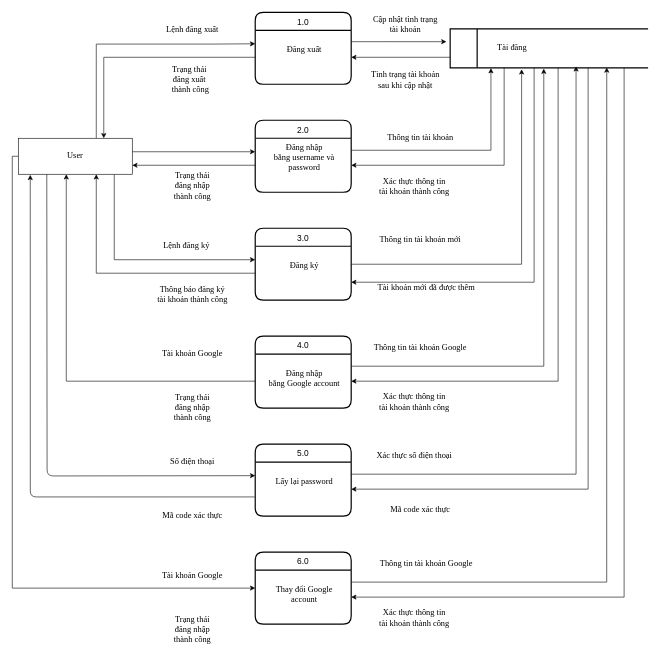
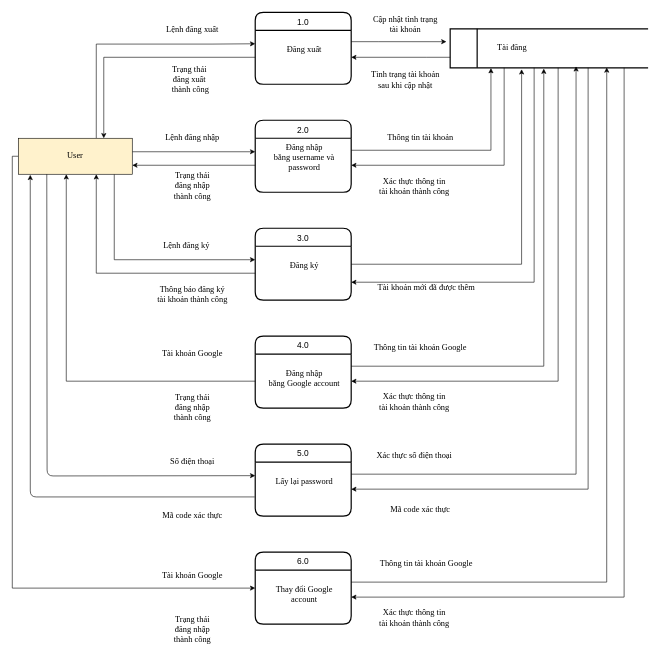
  <mxCell id="0" />
  <mxCell id="1" parent="0" />
  <mxCell id="2" style="edgeStyle=orthogonalEdgeStyle;rounded=0;orthogonalLoop=1;jettySize=auto;html=1;entryX=0;entryY=0.25;entryDx=0;entryDy=0;fontFamily=Verdana;fontSize=14;" parent="1" source="6" target="8" edge="1"><mxGeometry relative="1" as="geometry"><Array as="points"><mxPoint x="160" y="73" /><mxPoint x="353" y="73" /></Array></mxGeometry></mxCell>
  <mxCell id="3" style="edgeStyle=orthogonalEdgeStyle;rounded=0;orthogonalLoop=1;jettySize=auto;html=1;entryX=0;entryY=0.25;entryDx=0;entryDy=0;fontFamily=Verdana;fontSize=14;" parent="1" source="6" target="24" edge="1"><mxGeometry relative="1" as="geometry"><Array as="points"><mxPoint x="323" y="253" /></Array></mxGeometry></mxCell>
  <mxCell id="4" style="edgeStyle=orthogonalEdgeStyle;rounded=0;orthogonalLoop=1;jettySize=auto;html=1;entryX=0;entryY=0.25;entryDx=0;entryDy=0;fontFamily=Verdana;fontSize=14;" parent="1" source="6" target="31" edge="1"><mxGeometry relative="1" as="geometry"><Array as="points"><mxPoint x="190" y="433" /></Array></mxGeometry></mxCell>
  <mxCell id="5" style="edgeStyle=orthogonalEdgeStyle;rounded=0;orthogonalLoop=1;jettySize=auto;html=1;entryX=0;entryY=0.5;entryDx=0;entryDy=0;" edge="1" parent="1" source="6" target="40"><mxGeometry relative="1" as="geometry"><Array as="points"><mxPoint x="20" y="260" /><mxPoint x="20" y="980" /></Array></mxGeometry></mxCell>
- <mxCell id="6" value="&lt;font style=&quot;font-size: 14px&quot; face=&quot;Verdana&quot;&gt;User&lt;/font&gt;" style="rounded=0;whiteSpace=wrap;html=1;" parent="1" vertex="1"><mxGeometry x="30" y="230" width="190" height="60" as="geometry" /></mxCell>
+ <mxCell id="6" value="&lt;font style=&quot;font-size: 14px&quot; face=&quot;Verdana&quot;&gt;User&lt;/font&gt;" style="rounded=0;whiteSpace=wrap;html=1;fillColor=#fff2cc;" parent="1" vertex="1"><mxGeometry x="30" y="230" width="190" height="60" as="geometry" /></mxCell>
  <mxCell id="7" value="1.0" style="swimlane;childLayout=stackLayout;horizontal=1;startSize=30;horizontalStack=0;rounded=1;fontSize=14;fontStyle=0;strokeWidth=2;resizeParent=0;resizeLast=1;shadow=0;dashed=0;align=center;" parent="1" vertex="1"><mxGeometry x="425" y="20" width="160" height="120" as="geometry" /></mxCell>
  <mxCell id="8" value="&#10;Đăng xuất" style="align=center;strokeColor=none;fillColor=none;spacingLeft=4;fontSize=14;verticalAlign=top;resizable=0;rotatable=0;part=1;fontFamily=Verdana;" parent="7" vertex="1"><mxGeometry y="30" width="160" height="90" as="geometry" /></mxCell>
  <mxCell id="9" value="Lệnh đăng xuất" style="text;html=1;align=center;verticalAlign=middle;resizable=0;points=[];autosize=1;fontSize=14;fontFamily=Verdana;" parent="1" vertex="1"><mxGeometry x="260" y="40" width="120" height="20" as="geometry" /></mxCell>
  <mxCell id="10" style="edgeStyle=orthogonalEdgeStyle;rounded=0;orthogonalLoop=1;jettySize=auto;html=1;entryX=0.75;entryY=0;entryDx=0;entryDy=0;fontFamily=Verdana;fontSize=14;" parent="1" source="8" target="6" edge="1"><mxGeometry relative="1" as="geometry" /></mxCell>
  <mxCell id="11" value="&lt;div&gt;Trạng thái&lt;/div&gt;&lt;div&gt;đăng xuất&lt;br&gt;&lt;/div&gt;&amp;nbsp;thành công" style="text;html=1;align=center;verticalAlign=middle;resizable=0;points=[];autosize=1;fontSize=14;fontFamily=Verdana;" parent="1" vertex="1"><mxGeometry x="265" y="102.5" width="100" height="60" as="geometry" /></mxCell>
  <mxCell id="12" value="" style="line;strokeWidth=2;direction=south;html=1;fontFamily=Verdana;fontSize=14;align=center;" parent="1" vertex="1"><mxGeometry x="790" y="47.5" width="10" height="65" as="geometry" /></mxCell>
  <mxCell id="13" style="edgeStyle=orthogonalEdgeStyle;rounded=0;orthogonalLoop=1;jettySize=auto;html=1;entryX=1;entryY=0.5;entryDx=0;entryDy=0;fontFamily=Verdana;fontSize=14;" parent="1" source="19" target="8" edge="1"><mxGeometry relative="1" as="geometry"><Array as="points"><mxPoint x="710" y="95" /><mxPoint x="710" y="95" /></Array></mxGeometry></mxCell>
  <mxCell id="14" style="edgeStyle=orthogonalEdgeStyle;rounded=0;orthogonalLoop=1;jettySize=auto;html=1;entryX=1;entryY=0.5;entryDx=0;entryDy=0;fontFamily=Verdana;fontSize=14;" parent="1" source="19" target="24" edge="1"><mxGeometry relative="1" as="geometry"><Array as="points"><mxPoint x="840" y="275" /></Array></mxGeometry></mxCell>
  <mxCell id="15" style="edgeStyle=orthogonalEdgeStyle;rounded=0;orthogonalLoop=1;jettySize=auto;html=1;entryX=1;entryY=0.75;entryDx=0;entryDy=0;" parent="1" source="19" target="30" edge="1"><mxGeometry relative="1" as="geometry"><Array as="points"><mxPoint x="890" y="470" /></Array></mxGeometry></mxCell>
  <mxCell id="16" style="edgeStyle=orthogonalEdgeStyle;rounded=0;orthogonalLoop=1;jettySize=auto;html=1;entryX=1;entryY=0.5;entryDx=0;entryDy=0;" edge="1" parent="1" source="19" target="37"><mxGeometry relative="1" as="geometry"><Array as="points"><mxPoint x="930" y="635" /></Array></mxGeometry></mxCell>
  <mxCell id="17" style="edgeStyle=orthogonalEdgeStyle;rounded=0;orthogonalLoop=1;jettySize=auto;html=1;entryX=1;entryY=0.5;entryDx=0;entryDy=0;" edge="1" parent="1" source="19" target="39"><mxGeometry relative="1" as="geometry"><Array as="points"><mxPoint x="980" y="815" /></Array></mxGeometry></mxCell>
  <mxCell id="18" style="edgeStyle=orthogonalEdgeStyle;rounded=0;orthogonalLoop=1;jettySize=auto;html=1;entryX=1;entryY=0.5;entryDx=0;entryDy=0;" edge="1" parent="1" source="19" target="41"><mxGeometry relative="1" as="geometry"><Array as="points"><mxPoint x="1040" y="995" /></Array></mxGeometry></mxCell>
  <mxCell id="19" value="&amp;nbsp;&amp;nbsp;&amp;nbsp;&amp;nbsp;&amp;nbsp;&amp;nbsp;&amp;nbsp;&amp;nbsp;&amp;nbsp;&amp;nbsp;&amp;nbsp;&amp;nbsp;&amp;nbsp;&amp;nbsp;&amp;nbsp;&amp;nbsp;&amp;nbsp;&amp;nbsp;&amp;nbsp;&amp;nbsp;&amp;nbsp; Tài đăng" style="strokeWidth=2;html=1;shape=mxgraph.flowchart.annotation_1;align=left;pointerEvents=1;fontFamily=Verdana;fontSize=14;" parent="1" vertex="1"><mxGeometry x="750" y="47.5" width="330" height="65" as="geometry" /></mxCell>
  <mxCell id="20" style="edgeStyle=orthogonalEdgeStyle;rounded=0;orthogonalLoop=1;jettySize=auto;html=1;entryX=-0.019;entryY=0.331;entryDx=0;entryDy=0;entryPerimeter=0;fontFamily=Verdana;fontSize=14;" parent="1" source="8" target="19" edge="1"><mxGeometry relative="1" as="geometry"><Array as="points"><mxPoint x="630" y="69" /><mxPoint x="630" y="69" /></Array></mxGeometry></mxCell>
  <mxCell id="21" value="&lt;div&gt;Cập nhật tình trạng&lt;/div&gt;&lt;div&gt;tài khoản&lt;br&gt;&lt;/div&gt;" style="text;html=1;align=center;verticalAlign=middle;resizable=0;points=[];autosize=1;fontSize=14;fontFamily=Verdana;" parent="1" vertex="1"><mxGeometry x="600" y="20" width="150" height="40" as="geometry" /></mxCell>
  <mxCell id="22" value="&lt;div&gt;Tình trạng tài khoản&lt;/div&gt;&lt;div&gt;sau khi cập nhật&lt;br&gt;&lt;/div&gt;" style="text;html=1;align=center;verticalAlign=middle;resizable=0;points=[];autosize=1;fontSize=14;fontFamily=Verdana;" parent="1" vertex="1"><mxGeometry x="595" y="112.5" width="160" height="40" as="geometry" /></mxCell>
  <mxCell id="23" value="2.0" style="swimlane;childLayout=stackLayout;horizontal=1;startSize=30;horizontalStack=0;rounded=1;fontSize=14;fontStyle=0;strokeWidth=2;resizeParent=0;resizeLast=1;shadow=0;dashed=0;align=center;" parent="1" vertex="1"><mxGeometry x="425" y="200" width="160" height="120" as="geometry" /></mxCell>
  <mxCell id="24" value="Đăng nhập&#10;bằng username và&#10;password&#10;" style="align=center;strokeColor=none;fillColor=none;spacingLeft=4;fontSize=14;verticalAlign=top;resizable=0;rotatable=0;part=1;fontFamily=Verdana;" parent="23" vertex="1"><mxGeometry y="30" width="160" height="90" as="geometry" /></mxCell>
  <mxCell id="25" style="edgeStyle=orthogonalEdgeStyle;rounded=0;orthogonalLoop=1;jettySize=auto;html=1;entryX=1;entryY=0.75;entryDx=0;entryDy=0;fontFamily=Verdana;fontSize=14;" parent="1" source="24" target="6" edge="1"><mxGeometry relative="1" as="geometry" /></mxCell>
+ <mxCell id="26" value="Lệnh đăng nhập" style="text;html=1;align=center;verticalAlign=middle;resizable=0;points=[];autosize=1;fontSize=14;fontFamily=Verdana;" parent="1" vertex="1"><mxGeometry x="255" y="220" width="130" height="20" as="geometry" /></mxCell>
  <mxCell id="27" value="&lt;div&gt;Trạng thái&lt;br&gt;&lt;/div&gt;&lt;div&gt;đăng nhập&lt;br&gt;&lt;/div&gt;&lt;div&gt;thành công&lt;br&gt;&lt;/div&gt;" style="text;html=1;align=center;verticalAlign=middle;resizable=0;points=[];autosize=1;fontSize=14;fontFamily=Verdana;" parent="1" vertex="1"><mxGeometry x="275" y="280" width="90" height="60" as="geometry" /></mxCell>
  <mxCell id="28" value="Thông tin tài khoản" style="text;html=1;align=center;verticalAlign=middle;resizable=0;points=[];autosize=1;fontSize=14;fontFamily=Verdana;" parent="1" vertex="1"><mxGeometry x="625" y="220" width="150" height="20" as="geometry" /></mxCell>
  <mxCell id="29" value="&lt;div&gt;Xác thực thông tin&lt;/div&gt;&lt;div&gt;tài khoản thành công&lt;br&gt;&lt;/div&gt;" style="text;html=1;align=center;verticalAlign=middle;resizable=0;points=[];autosize=1;fontSize=14;fontFamily=Verdana;" parent="1" vertex="1"><mxGeometry x="610" y="290" width="160" height="40" as="geometry" /></mxCell>
  <mxCell id="30" value="3.0" style="swimlane;childLayout=stackLayout;horizontal=1;startSize=30;horizontalStack=0;rounded=1;fontSize=14;fontStyle=0;strokeWidth=2;resizeParent=0;resizeLast=1;shadow=0;dashed=0;align=center;" parent="1" vertex="1"><mxGeometry x="425" y="380" width="160" height="120" as="geometry" /></mxCell>
  <mxCell id="31" value="&#10;Đăng ký" style="align=center;strokeColor=none;fillColor=none;spacingLeft=4;fontSize=14;verticalAlign=top;resizable=0;rotatable=0;part=1;fontFamily=Verdana;" parent="30" vertex="1"><mxGeometry y="30" width="160" height="90" as="geometry" /></mxCell>
  <mxCell id="32" value="Lệnh đăng ký" style="text;html=1;align=center;verticalAlign=middle;resizable=0;points=[];autosize=1;fontSize=14;fontFamily=Verdana;" parent="1" vertex="1"><mxGeometry x="255" y="400" width="110" height="20" as="geometry" /></mxCell>
  <mxCell id="33" value="&lt;div&gt; Thông báo đăng ký &lt;br&gt;&lt;/div&gt;&lt;div&gt;tài khoản thành công&lt;/div&gt;" style="text;html=1;align=center;verticalAlign=middle;resizable=0;points=[];autosize=1;fontSize=14;fontFamily=Verdana;" parent="1" vertex="1"><mxGeometry x="240" y="470" width="160" height="40" as="geometry" /></mxCell>
- <mxCell id="34" value="Thông tin tài khoản mới " style="text;html=1;align=center;verticalAlign=middle;resizable=0;points=[];autosize=1;fontSize=14;fontFamily=Verdana;" parent="1" vertex="1"><mxGeometry x="610" y="390" width="180" height="20" as="geometry" /></mxCell>
  <mxCell id="35" value="Tài khoản mới đã được thêm" style="text;html=1;align=center;verticalAlign=middle;resizable=0;points=[];autosize=1;fontSize=14;fontFamily=Verdana;" parent="1" vertex="1"><mxGeometry x="600" y="470" width="220" height="20" as="geometry" /></mxCell>
  <mxCell id="36" value="4.0" style="swimlane;childLayout=stackLayout;horizontal=1;startSize=30;horizontalStack=0;rounded=1;fontSize=14;fontStyle=0;strokeWidth=2;resizeParent=0;resizeLast=1;shadow=0;dashed=0;align=center;" vertex="1" parent="1"><mxGeometry x="425" y="560" width="160" height="120" as="geometry" /></mxCell>
  <mxCell id="37" value="&#10;Đăng nhập&#10;bằng Google account&#10;" style="align=center;strokeColor=none;fillColor=none;spacingLeft=4;fontSize=14;verticalAlign=top;resizable=0;rotatable=0;part=1;fontFamily=Verdana;" vertex="1" parent="36"><mxGeometry y="30" width="160" height="90" as="geometry" /></mxCell>
  <mxCell id="38" value="5.0" style="swimlane;childLayout=stackLayout;horizontal=1;startSize=30;horizontalStack=0;rounded=1;fontSize=14;fontStyle=0;strokeWidth=2;resizeParent=0;resizeLast=1;shadow=0;dashed=0;align=center;" vertex="1" parent="1"><mxGeometry x="425" y="740" width="160" height="120" as="geometry" /></mxCell>
  <mxCell id="39" value="&#10;Lấy lại password&#10;" style="align=center;strokeColor=none;fillColor=none;spacingLeft=4;fontSize=14;verticalAlign=top;resizable=0;rotatable=0;part=1;fontFamily=Verdana;" vertex="1" parent="38"><mxGeometry y="30" width="160" height="90" as="geometry" /></mxCell>
  <mxCell id="40" value="6.0" style="swimlane;childLayout=stackLayout;horizontal=1;startSize=30;horizontalStack=0;rounded=1;fontSize=14;fontStyle=0;strokeWidth=2;resizeParent=0;resizeLast=1;shadow=0;dashed=0;align=center;" vertex="1" parent="1"><mxGeometry x="425" y="920" width="160" height="120" as="geometry" /></mxCell>
  <mxCell id="41" value="&#10;Thay đổi Google&#10;account&#10;" style="align=center;strokeColor=none;fillColor=none;spacingLeft=4;fontSize=14;verticalAlign=top;resizable=0;rotatable=0;part=1;fontFamily=Verdana;" vertex="1" parent="40"><mxGeometry y="30" width="160" height="90" as="geometry" /></mxCell>
  <mxCell id="42" style="edgeStyle=orthogonalEdgeStyle;rounded=0;orthogonalLoop=1;jettySize=auto;html=1;entryX=0.206;entryY=1.008;entryDx=0;entryDy=0;entryPerimeter=0;" edge="1" parent="1" source="24" target="19"><mxGeometry relative="1" as="geometry"><Array as="points"><mxPoint x="818" y="250" /></Array></mxGeometry></mxCell>
  <mxCell id="43" style="edgeStyle=orthogonalEdgeStyle;rounded=0;orthogonalLoop=1;jettySize=auto;html=1;entryX=0.361;entryY=1.038;entryDx=0;entryDy=0;entryPerimeter=0;" edge="1" parent="1" source="31" target="19"><mxGeometry relative="1" as="geometry"><Array as="points"><mxPoint x="869" y="440" /></Array></mxGeometry></mxCell>
  <mxCell id="44" style="edgeStyle=orthogonalEdgeStyle;rounded=0;orthogonalLoop=1;jettySize=auto;html=1;" edge="1" parent="1" source="31" target="6"><mxGeometry relative="1" as="geometry"><Array as="points"><mxPoint x="160" y="455" /></Array></mxGeometry></mxCell>
  <mxCell id="45" value="&lt;font style=&quot;font-size: 14px&quot; face=&quot;Verdana&quot;&gt;Tài khoản Google&lt;/font&gt;" style="text;html=1;align=center;verticalAlign=middle;resizable=0;points=[];autosize=1;" vertex="1" parent="1"><mxGeometry x="250" y="580" width="140" height="20" as="geometry" /></mxCell>
  <mxCell id="46" style="edgeStyle=orthogonalEdgeStyle;rounded=0;orthogonalLoop=1;jettySize=auto;html=1;" edge="1" parent="1" source="37" target="6"><mxGeometry relative="1" as="geometry"><mxPoint x="100" y="320" as="targetPoint" /><Array as="points"><mxPoint x="110" y="635" /></Array></mxGeometry></mxCell>
  <mxCell id="47" value="&lt;div&gt;Trạng thái&lt;br&gt;&lt;/div&gt;&lt;div&gt;đăng nhập&lt;br&gt;&lt;/div&gt;&lt;div&gt;thành công&lt;br&gt;&lt;/div&gt;" style="text;html=1;align=center;verticalAlign=middle;resizable=0;points=[];autosize=1;fontSize=14;fontFamily=Verdana;" vertex="1" parent="1"><mxGeometry x="275" y="650" width="90" height="60" as="geometry" /></mxCell>
  <mxCell id="48" value="" style="endArrow=classic;html=1;exitX=0.25;exitY=1;exitDx=0;exitDy=0;entryX=0;entryY=0.25;entryDx=0;entryDy=0;" edge="1" parent="1" source="6" target="39"><mxGeometry width="50" height="50" relative="1" as="geometry"><mxPoint x="300" y="550" as="sourcePoint" /><mxPoint x="350" y="500" as="targetPoint" /><Array as="points"><mxPoint x="78" y="793" /></Array></mxGeometry></mxCell>
  <mxCell id="49" value="&lt;font style=&quot;font-size: 14px&quot; face=&quot;Verdana&quot;&gt;Số điện thoại&lt;/font&gt;" style="text;html=1;align=center;verticalAlign=middle;resizable=0;points=[];autosize=1;" vertex="1" parent="1"><mxGeometry x="265" y="760" width="110" height="20" as="geometry" /></mxCell>
  <mxCell id="50" value="" style="endArrow=classic;html=1;exitX=-0.006;exitY=0.644;exitDx=0;exitDy=0;exitPerimeter=0;entryX=0.105;entryY=1.017;entryDx=0;entryDy=0;entryPerimeter=0;" edge="1" parent="1" source="39" target="6"><mxGeometry width="50" height="50" relative="1" as="geometry"><mxPoint x="300" y="700" as="sourcePoint" /><mxPoint x="350" y="650" as="targetPoint" /><Array as="points"><mxPoint x="50" y="828" /></Array></mxGeometry></mxCell>
  <mxCell id="51" value="&lt;font style=&quot;font-size: 14px&quot; face=&quot;Verdana&quot;&gt;Mã code xác thực&lt;/font&gt;" style="text;html=1;align=center;verticalAlign=middle;resizable=0;points=[];autosize=1;" vertex="1" parent="1"><mxGeometry x="250" y="850" width="140" height="20" as="geometry" /></mxCell>
  <mxCell id="52" value="&lt;font style=&quot;font-size: 14px&quot; face=&quot;Verdana&quot;&gt;Tài khoản Google&lt;/font&gt;" style="text;html=1;align=center;verticalAlign=middle;resizable=0;points=[];autosize=1;" vertex="1" parent="1"><mxGeometry x="250" y="950" width="140" height="20" as="geometry" /></mxCell>
  <mxCell id="53" value="&lt;div&gt;Trạng thái&lt;br&gt;&lt;/div&gt;&lt;div&gt;đăng nhập&lt;br&gt;&lt;/div&gt;&lt;div&gt;thành công&lt;br&gt;&lt;/div&gt;" style="text;html=1;align=center;verticalAlign=middle;resizable=0;points=[];autosize=1;fontSize=14;fontFamily=Verdana;" vertex="1" parent="1"><mxGeometry x="275" y="1020" width="90" height="60" as="geometry" /></mxCell>
  <mxCell id="54" style="edgeStyle=orthogonalEdgeStyle;rounded=0;orthogonalLoop=1;jettySize=auto;html=1;entryX=0.473;entryY=1.023;entryDx=0;entryDy=0;entryPerimeter=0;" edge="1" parent="1" source="37" target="19"><mxGeometry relative="1" as="geometry"><Array as="points"><mxPoint x="906" y="610" /></Array></mxGeometry></mxCell>
  <mxCell id="55" value="&lt;div&gt;Xác thực thông tin&lt;/div&gt;&lt;div&gt;tài khoản thành công&lt;br&gt;&lt;/div&gt;" style="text;html=1;align=center;verticalAlign=middle;resizable=0;points=[];autosize=1;fontSize=14;fontFamily=Verdana;" vertex="1" parent="1"><mxGeometry x="610" y="650" width="160" height="40" as="geometry" /></mxCell>
  <mxCell id="56" value="Thông tin tài khoản Google " style="text;html=1;align=center;verticalAlign=middle;resizable=0;points=[];autosize=1;fontSize=14;fontFamily=Verdana;" vertex="1" parent="1"><mxGeometry x="595" y="570" width="210" height="20" as="geometry" /></mxCell>
  <mxCell id="57" style="edgeStyle=orthogonalEdgeStyle;rounded=0;orthogonalLoop=1;jettySize=auto;html=1;entryX=0.636;entryY=0.962;entryDx=0;entryDy=0;entryPerimeter=0;" edge="1" parent="1" source="39" target="19"><mxGeometry relative="1" as="geometry"><Array as="points"><mxPoint x="960" y="790" /></Array></mxGeometry></mxCell>
  <mxCell id="58" value="&lt;div&gt;Xác thực số điện thoại&lt;br&gt;&lt;/div&gt;" style="text;html=1;align=center;verticalAlign=middle;resizable=0;points=[];autosize=1;fontSize=14;fontFamily=Verdana;" vertex="1" parent="1"><mxGeometry x="605" y="750" width="170" height="20" as="geometry" /></mxCell>
  <mxCell id="59" value="&lt;font style=&quot;font-size: 14px&quot; face=&quot;Verdana&quot;&gt;Mã code xác thực&lt;/font&gt;" style="text;html=1;align=center;verticalAlign=middle;resizable=0;points=[];autosize=1;" vertex="1" parent="1"><mxGeometry x="630" y="840" width="140" height="20" as="geometry" /></mxCell>
  <mxCell id="60" style="edgeStyle=orthogonalEdgeStyle;rounded=0;orthogonalLoop=1;jettySize=auto;html=1;entryX=0.791;entryY=0.992;entryDx=0;entryDy=0;entryPerimeter=0;" edge="1" parent="1" source="41" target="19"><mxGeometry relative="1" as="geometry"><Array as="points"><mxPoint x="1011" y="970" /></Array></mxGeometry></mxCell>
  <mxCell id="61" value="Thông tin tài khoản Google " style="text;html=1;align=center;verticalAlign=middle;resizable=0;points=[];autosize=1;fontSize=14;fontFamily=Verdana;" vertex="1" parent="1"><mxGeometry x="605" y="930" width="210" height="20" as="geometry" /></mxCell>
  <mxCell id="62" value="&lt;div&gt;Xác thực thông tin&lt;/div&gt;&lt;div&gt;tài khoản thành công&lt;br&gt;&lt;/div&gt;" style="text;html=1;align=center;verticalAlign=middle;resizable=0;points=[];autosize=1;fontSize=14;fontFamily=Verdana;" vertex="1" parent="1"><mxGeometry x="610" y="1010" width="160" height="40" as="geometry" /></mxCell>
